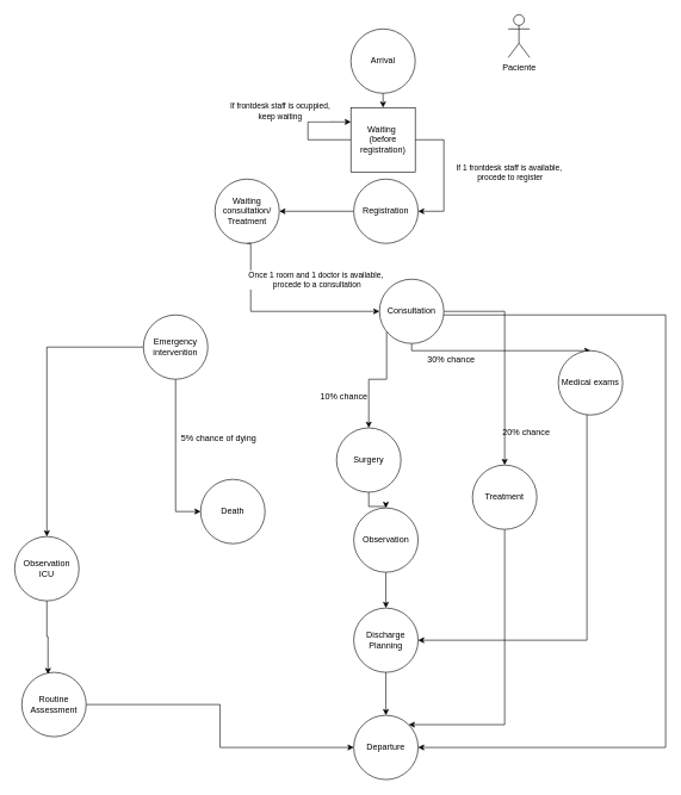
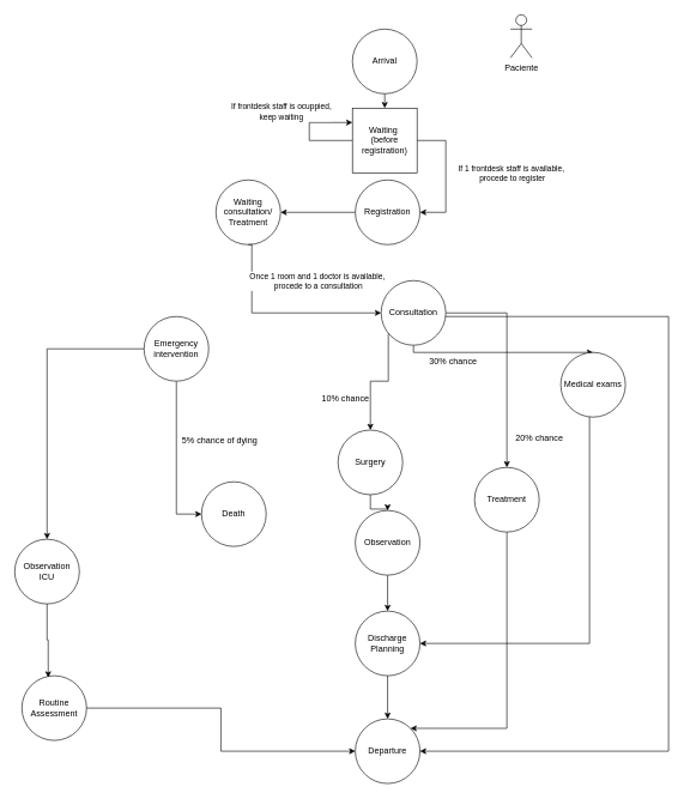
  <mxCell id="0" />
  <mxCell id="1" parent="0" />
  <mxCell id="2" style="edgeStyle=orthogonalEdgeStyle;rounded=0;orthogonalLoop=1;jettySize=auto;html=1;exitX=0.5;exitY=1;exitDx=0;exitDy=0;entryX=0.5;entryY=0;entryDx=0;entryDy=0;" parent="1" source="3" target="8" edge="1"><mxGeometry relative="1" as="geometry" /></mxCell>
  <mxCell id="3" value="Arrival" style="ellipse;whiteSpace=wrap;html=1;aspect=fixed;" parent="1" vertex="1"><mxGeometry x="490" y="40" width="90" height="90" as="geometry" /></mxCell>
  <mxCell id="4" style="edgeStyle=orthogonalEdgeStyle;rounded=0;orthogonalLoop=1;jettySize=auto;html=1;entryX=1;entryY=0.5;entryDx=0;entryDy=0;" parent="1" source="8" target="10" edge="1"><mxGeometry relative="1" as="geometry"><Array as="points"><mxPoint x="620" y="195" /><mxPoint x="620" y="295" /></Array></mxGeometry></mxCell>
  <mxCell id="5" value="If 1 frontdesk staff is available,&lt;br&gt;&amp;nbsp;procede to register" style="edgeLabel;html=1;align=center;verticalAlign=middle;resizable=0;points=[];" parent="4" vertex="1" connectable="0"><mxGeometry x="0.191" y="-4" relative="1" as="geometry"><mxPoint x="94" y="-20" as="offset" /></mxGeometry></mxCell>
  <mxCell id="6" style="edgeStyle=orthogonalEdgeStyle;rounded=0;orthogonalLoop=1;jettySize=auto;html=1;exitX=0;exitY=0.5;exitDx=0;exitDy=0;" parent="1" source="8" target="8" edge="1"><mxGeometry relative="1" as="geometry"><mxPoint x="400" y="180" as="targetPoint" /><Array as="points"><mxPoint x="430" y="195" /><mxPoint x="430" y="170" /></Array></mxGeometry></mxCell>
  <mxCell id="7" value="If frontdesk staff is ocuppied, &lt;br&gt;keep waiting" style="edgeLabel;html=1;align=center;verticalAlign=middle;resizable=0;points=[];" parent="6" vertex="1" connectable="0"><mxGeometry x="-0.014" y="2" relative="1" as="geometry"><mxPoint x="-38" y="-30" as="offset" /></mxGeometry></mxCell>
  <mxCell id="8" value="Waiting&amp;nbsp;&lt;br&gt;(before registration)" style="whiteSpace=wrap;html=1;aspect=fixed;rounded=0;" parent="1" vertex="1"><mxGeometry x="490" y="150" width="90" height="90" as="geometry" /></mxCell>
  <mxCell id="9" style="edgeStyle=orthogonalEdgeStyle;rounded=0;orthogonalLoop=1;jettySize=auto;html=1;entryX=1;entryY=0.5;entryDx=0;entryDy=0;" parent="1" source="10" target="21" edge="1"><mxGeometry relative="1" as="geometry" /></mxCell>
  <mxCell id="10" value="Registration" style="ellipse;whiteSpace=wrap;html=1;aspect=fixed;" parent="1" vertex="1"><mxGeometry x="494" y="250" width="90" height="90" as="geometry" /></mxCell>
  <mxCell id="11" style="edgeStyle=orthogonalEdgeStyle;rounded=0;orthogonalLoop=1;jettySize=auto;html=1;" parent="1" source="15" target="20" edge="1"><mxGeometry relative="1" as="geometry"><Array as="points"><mxPoint x="930" y="440" /><mxPoint x="930" y="1045" /></Array></mxGeometry></mxCell>
  <mxCell id="12" style="edgeStyle=orthogonalEdgeStyle;rounded=0;orthogonalLoop=1;jettySize=auto;html=1;" edge="1" parent="1" source="15" target="34"><mxGeometry relative="1" as="geometry"><Array as="points"><mxPoint x="575" y="490" /></Array></mxGeometry></mxCell>
  <mxCell id="13" style="edgeStyle=orthogonalEdgeStyle;rounded=0;orthogonalLoop=1;jettySize=auto;html=1;" edge="1" parent="1" source="15" target="17"><mxGeometry relative="1" as="geometry" /></mxCell>
  <mxCell id="14" style="edgeStyle=orthogonalEdgeStyle;rounded=0;orthogonalLoop=1;jettySize=auto;html=1;entryX=0;entryY=0.5;entryDx=0;entryDy=0;" edge="1" parent="1" source="15" target="32"><mxGeometry relative="1" as="geometry"><Array as="points"><mxPoint x="540" y="530" /><mxPoint x="515" y="530" /></Array></mxGeometry></mxCell>
  <mxCell id="15" value="Consultation" style="ellipse;whiteSpace=wrap;html=1;aspect=fixed;direction=south;" parent="1" vertex="1"><mxGeometry x="530" y="390" width="90" height="90" as="geometry" /></mxCell>
  <mxCell id="16" style="edgeStyle=orthogonalEdgeStyle;rounded=0;orthogonalLoop=1;jettySize=auto;html=1;entryX=1;entryY=0;entryDx=0;entryDy=0;" parent="1" source="17" target="20" edge="1"><mxGeometry relative="1" as="geometry"><Array as="points"><mxPoint x="705" y="1013" /></Array></mxGeometry></mxCell>
  <mxCell id="17" value="Treatment" style="ellipse;whiteSpace=wrap;html=1;aspect=fixed;" parent="1" vertex="1"><mxGeometry x="660" y="650" width="90" height="90" as="geometry" /></mxCell>
  <mxCell id="18" style="edgeStyle=orthogonalEdgeStyle;rounded=0;orthogonalLoop=1;jettySize=auto;html=1;entryX=0.5;entryY=0;entryDx=0;entryDy=0;" parent="1" source="19" target="28" edge="1"><mxGeometry relative="1" as="geometry" /></mxCell>
  <mxCell id="19" value="Observation" style="ellipse;whiteSpace=wrap;html=1;aspect=fixed;" parent="1" vertex="1"><mxGeometry x="494" y="710" width="90" height="90" as="geometry" /></mxCell>
  <mxCell id="20" value="Departure" style="ellipse;whiteSpace=wrap;html=1;aspect=fixed;" parent="1" vertex="1"><mxGeometry x="494" y="1000" width="90" height="90" as="geometry" /></mxCell>
  <mxCell id="21" value="Waiting consultation/&lt;br&gt;Treatment" style="ellipse;whiteSpace=wrap;html=1;aspect=fixed;" parent="1" vertex="1"><mxGeometry x="300" y="250" width="90" height="90" as="geometry" /></mxCell>
  <mxCell id="22" style="edgeStyle=orthogonalEdgeStyle;rounded=0;orthogonalLoop=1;jettySize=auto;html=1;entryX=0.5;entryY=1;entryDx=0;entryDy=0;exitX=0.5;exitY=1;exitDx=0;exitDy=0;" parent="1" source="21" target="15" edge="1"><mxGeometry relative="1" as="geometry"><mxPoint x="349.64" y="320.001" as="sourcePoint" /><mxPoint x="494" y="414.72" as="targetPoint" /><Array as="points"><mxPoint x="350" y="340" /><mxPoint x="350" y="435" /></Array></mxGeometry></mxCell>
  <mxCell id="23" value="Once 1 room and 1 doctor is available,&lt;br&gt;&amp;nbsp;procede to a consultation" style="edgeLabel;html=1;align=center;verticalAlign=middle;resizable=0;points=[];" parent="22" vertex="1" connectable="0"><mxGeometry x="0.204" y="-1" relative="1" as="geometry"><mxPoint x="21" y="-46" as="offset" /></mxGeometry></mxCell>
  <mxCell id="24" style="edgeStyle=orthogonalEdgeStyle;rounded=0;orthogonalLoop=1;jettySize=auto;html=1;entryX=0;entryY=0.5;entryDx=0;entryDy=0;" parent="1" source="26" edge="1" target="29"><mxGeometry relative="1" as="geometry"><mxPoint x="245" y="1090" as="targetPoint" /></mxGeometry></mxCell>
  <mxCell id="25" style="edgeStyle=orthogonalEdgeStyle;rounded=0;orthogonalLoop=1;jettySize=auto;html=1;entryX=0.5;entryY=0;entryDx=0;entryDy=0;" parent="1" source="26" target="35" edge="1"><mxGeometry relative="1" as="geometry" /></mxCell>
  <mxCell id="26" value="Emergency intervention" style="ellipse;whiteSpace=wrap;html=1;aspect=fixed;" parent="1" vertex="1"><mxGeometry x="200" y="440" width="90" height="90" as="geometry" /></mxCell>
  <mxCell id="27" style="edgeStyle=orthogonalEdgeStyle;rounded=0;orthogonalLoop=1;jettySize=auto;html=1;entryX=0.5;entryY=0;entryDx=0;entryDy=0;" parent="1" source="28" target="20" edge="1"><mxGeometry relative="1" as="geometry" /></mxCell>
  <mxCell id="28" value="Discharge Planning" style="ellipse;whiteSpace=wrap;html=1;aspect=fixed;" parent="1" vertex="1"><mxGeometry x="494" y="850" width="90" height="90" as="geometry" /></mxCell>
  <mxCell id="29" value="Death" style="ellipse;whiteSpace=wrap;html=1;aspect=fixed;" parent="1" vertex="1"><mxGeometry x="280" y="670" width="90" height="90" as="geometry" /></mxCell>
  <mxCell id="30" value="Paciente" style="shape=umlActor;verticalLabelPosition=bottom;verticalAlign=top;html=1;outlineConnect=0;" parent="1" vertex="1"><mxGeometry x="710" y="20" width="30" height="60" as="geometry" /></mxCell>
  <mxCell id="31" style="edgeStyle=orthogonalEdgeStyle;rounded=0;orthogonalLoop=1;jettySize=auto;html=1;" edge="1" parent="1" source="32" target="19"><mxGeometry relative="1" as="geometry" /></mxCell>
  <mxCell id="32" value="Surgery" style="ellipse;whiteSpace=wrap;html=1;aspect=fixed;direction=south;" parent="1" vertex="1"><mxGeometry x="470" y="598" width="90" height="90" as="geometry" /></mxCell>
  <mxCell id="33" style="edgeStyle=orthogonalEdgeStyle;rounded=0;orthogonalLoop=1;jettySize=auto;html=1;entryX=1;entryY=0.5;entryDx=0;entryDy=0;" parent="1" source="34" target="28" edge="1"><mxGeometry relative="1" as="geometry"><Array as="points"><mxPoint x="820" y="895" /></Array></mxGeometry></mxCell>
  <mxCell id="34" value="Medical exams" style="ellipse;whiteSpace=wrap;html=1;aspect=fixed;direction=south;" parent="1" vertex="1"><mxGeometry x="780" y="490" width="90" height="90" as="geometry" /></mxCell>
  <mxCell id="35" value="Observation&lt;br&gt;ICU" style="ellipse;whiteSpace=wrap;html=1;aspect=fixed;" parent="1" vertex="1"><mxGeometry x="20" y="750" width="90" height="90" as="geometry" /></mxCell>
  <mxCell id="36" style="edgeStyle=orthogonalEdgeStyle;rounded=0;orthogonalLoop=1;jettySize=auto;html=1;entryX=0;entryY=0.5;entryDx=0;entryDy=0;" edge="1" parent="1" source="37" target="20"><mxGeometry relative="1" as="geometry" /></mxCell>
  <mxCell id="37" value="Routine Assessment" style="ellipse;whiteSpace=wrap;html=1;aspect=fixed;" vertex="1" parent="1"><mxGeometry x="30" y="940" width="90" height="90" as="geometry" /></mxCell>
  <mxCell id="38" style="edgeStyle=orthogonalEdgeStyle;rounded=0;orthogonalLoop=1;jettySize=auto;html=1;entryX=0.407;entryY=0.027;entryDx=0;entryDy=0;entryPerimeter=0;" edge="1" parent="1" source="35" target="37"><mxGeometry relative="1" as="geometry" /></mxCell>
  <mxCell id="39" value="5% chance of dying" style="text;html=1;align=center;verticalAlign=middle;resizable=0;points=[];autosize=1;strokeColor=none;fillColor=none;" vertex="1" parent="1"><mxGeometry x="240" y="598" width="130" height="30" as="geometry" /></mxCell>
  <mxCell id="40" value="30% chance" style="text;html=1;align=center;verticalAlign=middle;resizable=0;points=[];autosize=1;strokeColor=none;fillColor=none;" vertex="1" parent="1"><mxGeometry x="585" y="488" width="90" height="30" as="geometry" /></mxCell>
- <mxCell id="41" value="20% chance" style="text;html=1;align=center;verticalAlign=middle;resizable=0;points=[];autosize=1;strokeColor=none;fillColor=none;" vertex="1" parent="1"><mxGeometry x="690" y="590" width="90" height="30" as="geometry" /></mxCell>
+ <mxCell id="41" value="20% chance" style="text;html=1;align=center;verticalAlign=middle;resizable=0;points=[];autosize=1;strokeColor=none;fillColor=none;" vertex="1" parent="1"><mxGeometry x="705" y="595" width="90" height="30" as="geometry" /></mxCell>
  <mxCell id="42" value="10% chance" style="text;html=1;align=center;verticalAlign=middle;resizable=0;points=[];autosize=1;strokeColor=none;fillColor=none;" vertex="1" parent="1"><mxGeometry x="435" y="540" width="90" height="30" as="geometry" /></mxCell>
